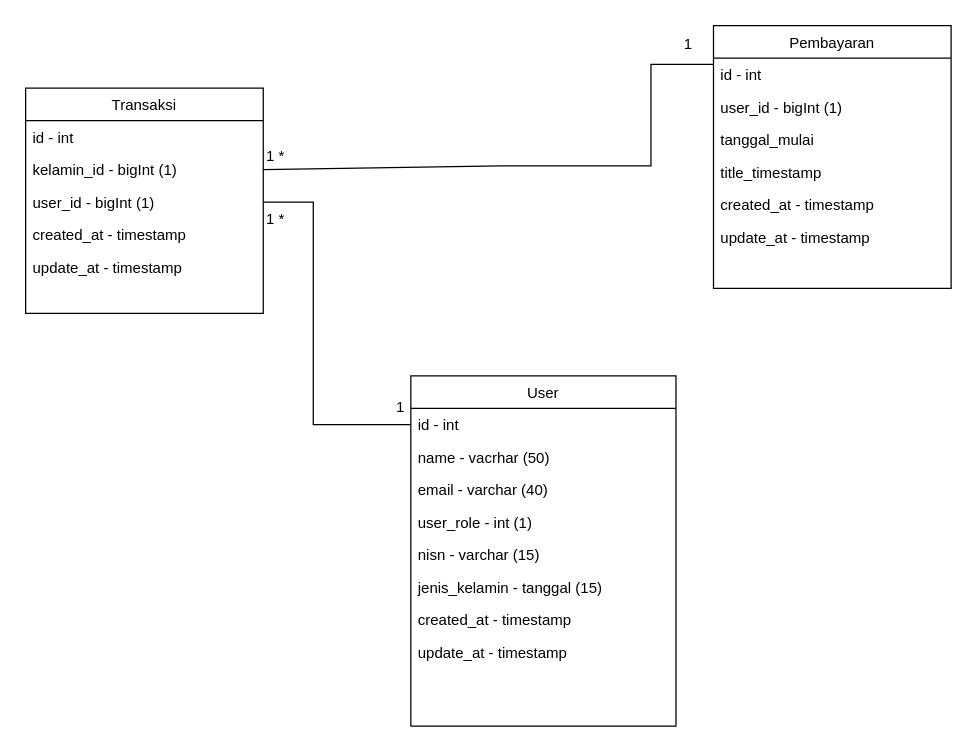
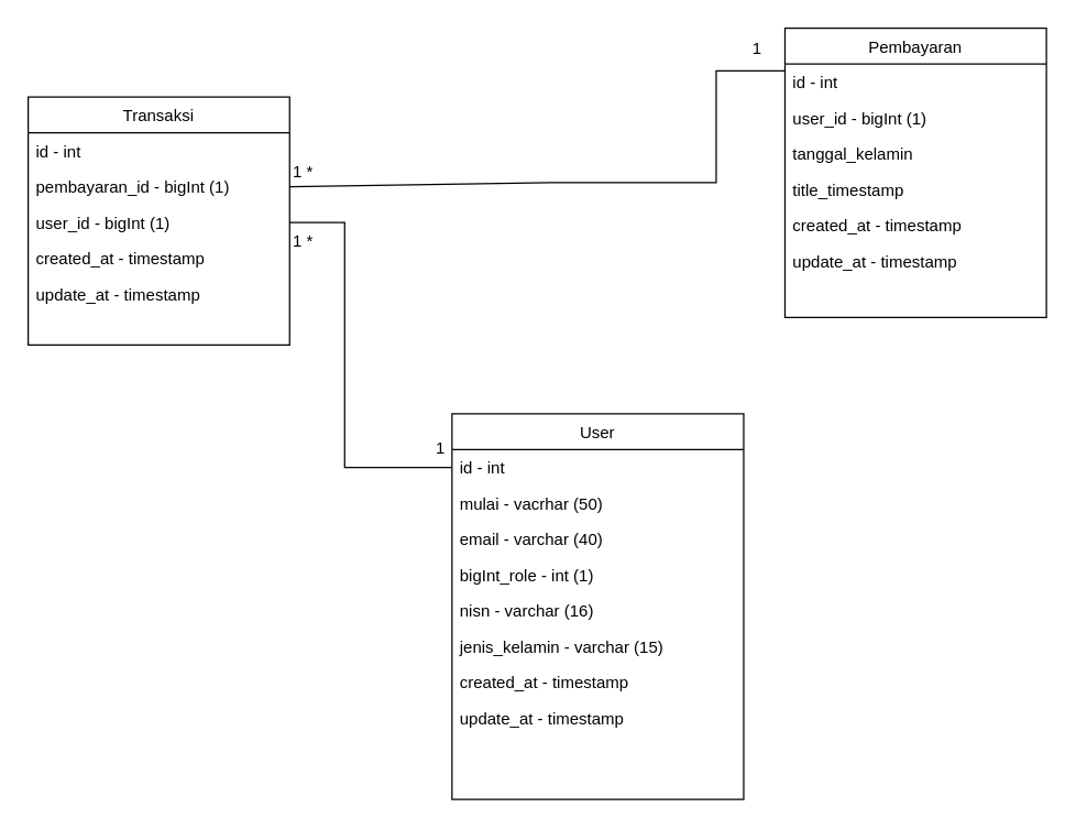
  <mxCell id="0" />
  <mxCell id="1" parent="0" />
  <mxCell id="2" value="User" style="swimlane;fontStyle=0;align=center;verticalAlign=top;childLayout=stackLayout;horizontal=1;startSize=26;horizontalStack=0;resizeParent=1;resizeLast=0;collapsible=1;marginBottom=0;rounded=0;shadow=0;strokeWidth=1;" parent="1" vertex="1"><mxGeometry x="328" y="300" width="212" height="280" as="geometry"><mxRectangle x="550" y="140" width="160" height="26" as="alternateBounds" /></mxGeometry></mxCell>
  <mxCell id="3" value="id - int" style="text;align=left;verticalAlign=top;spacingLeft=4;spacingRight=4;overflow=hidden;rotatable=0;points=[[0,0.5],[1,0.5]];portConstraint=eastwest;" vertex="1" parent="2"><mxGeometry y="26" width="212" height="26" as="geometry" /></mxCell>
- <mxCell id="4" value="name - vacrhar (50)" style="text;align=left;verticalAlign=top;spacingLeft=4;spacingRight=4;overflow=hidden;rotatable=0;points=[[0,0.5],[1,0.5]];portConstraint=eastwest;" parent="2" vertex="1"><mxGeometry y="52" width="212" height="26" as="geometry" /></mxCell>
+ <mxCell id="4" value="mulai - vacrhar (50)" style="text;align=left;verticalAlign=top;spacingLeft=4;spacingRight=4;overflow=hidden;rotatable=0;points=[[0,0.5],[1,0.5]];portConstraint=eastwest;" parent="2" vertex="1"><mxGeometry y="52" width="212" height="26" as="geometry" /></mxCell>
  <mxCell id="5" value="email - varchar (40)" style="text;align=left;verticalAlign=top;spacingLeft=4;spacingRight=4;overflow=hidden;rotatable=0;points=[[0,0.5],[1,0.5]];portConstraint=eastwest;rounded=0;shadow=0;html=0;" parent="2" vertex="1"><mxGeometry y="78" width="212" height="26" as="geometry" /></mxCell>
- <mxCell id="6" value="user_role - int (1)" style="text;align=left;verticalAlign=top;spacingLeft=4;spacingRight=4;overflow=hidden;rotatable=0;points=[[0,0.5],[1,0.5]];portConstraint=eastwest;rounded=0;shadow=0;html=0;" parent="2" vertex="1"><mxGeometry y="104" width="212" height="26" as="geometry" /></mxCell>
- <mxCell id="7" value="nisn - varchar (15)" style="text;align=left;verticalAlign=top;spacingLeft=4;spacingRight=4;overflow=hidden;rotatable=0;points=[[0,0.5],[1,0.5]];portConstraint=eastwest;rounded=0;shadow=0;html=0;" parent="2" vertex="1"><mxGeometry y="130" width="212" height="26" as="geometry" /></mxCell>
- <mxCell id="8" value="jenis_kelamin - tanggal (15)" style="text;align=left;verticalAlign=top;spacingLeft=4;spacingRight=4;overflow=hidden;rotatable=0;points=[[0,0.5],[1,0.5]];portConstraint=eastwest;rounded=0;shadow=0;html=0;" vertex="1" parent="2"><mxGeometry y="156" width="212" height="26" as="geometry" /></mxCell>
+ <mxCell id="6" value="bigInt_role - int (1)" style="text;align=left;verticalAlign=top;spacingLeft=4;spacingRight=4;overflow=hidden;rotatable=0;points=[[0,0.5],[1,0.5]];portConstraint=eastwest;rounded=0;shadow=0;html=0;" parent="2" vertex="1"><mxGeometry y="104" width="212" height="26" as="geometry" /></mxCell>
+ <mxCell id="7" value="nisn - varchar (16)" style="text;align=left;verticalAlign=top;spacingLeft=4;spacingRight=4;overflow=hidden;rotatable=0;points=[[0,0.5],[1,0.5]];portConstraint=eastwest;rounded=0;shadow=0;html=0;" parent="2" vertex="1"><mxGeometry y="130" width="212" height="26" as="geometry" /></mxCell>
+ <mxCell id="8" value="jenis_kelamin - varchar (15)" style="text;align=left;verticalAlign=top;spacingLeft=4;spacingRight=4;overflow=hidden;rotatable=0;points=[[0,0.5],[1,0.5]];portConstraint=eastwest;rounded=0;shadow=0;html=0;" vertex="1" parent="2"><mxGeometry y="156" width="212" height="26" as="geometry" /></mxCell>
  <mxCell id="9" value="created_at - timestamp" style="text;align=left;verticalAlign=top;spacingLeft=4;spacingRight=4;overflow=hidden;rotatable=0;points=[[0,0.5],[1,0.5]];portConstraint=eastwest;rounded=0;shadow=0;html=0;" vertex="1" parent="2"><mxGeometry y="182" width="212" height="26" as="geometry" /></mxCell>
  <mxCell id="10" value="update_at - timestamp" style="text;align=left;verticalAlign=top;spacingLeft=4;spacingRight=4;overflow=hidden;rotatable=0;points=[[0,0.5],[1,0.5]];portConstraint=eastwest;rounded=0;shadow=0;html=0;" vertex="1" parent="2"><mxGeometry y="208" width="212" height="26" as="geometry" /></mxCell>
  <mxCell id="11" value="Transaksi" style="swimlane;fontStyle=0;align=center;verticalAlign=top;childLayout=stackLayout;horizontal=1;startSize=26;horizontalStack=0;resizeParent=1;resizeLast=0;collapsible=1;marginBottom=0;rounded=0;shadow=0;strokeWidth=1;" vertex="1" parent="1"><mxGeometry x="20" y="70" width="190" height="180" as="geometry"><mxRectangle x="550" y="140" width="160" height="26" as="alternateBounds" /></mxGeometry></mxCell>
  <mxCell id="12" value="id - int" style="text;align=left;verticalAlign=top;spacingLeft=4;spacingRight=4;overflow=hidden;rotatable=0;points=[[0,0.5],[1,0.5]];portConstraint=eastwest;" vertex="1" parent="11"><mxGeometry y="26" width="190" height="26" as="geometry" /></mxCell>
- <mxCell id="13" value="kelamin_id - bigInt (1)" style="text;align=left;verticalAlign=top;spacingLeft=4;spacingRight=4;overflow=hidden;rotatable=0;points=[[0,0.5],[1,0.5]];portConstraint=eastwest;rounded=0;shadow=0;html=0;" vertex="1" parent="11"><mxGeometry y="52" width="190" height="26" as="geometry" /></mxCell>
+ <mxCell id="13" value="pembayaran_id - bigInt (1)" style="text;align=left;verticalAlign=top;spacingLeft=4;spacingRight=4;overflow=hidden;rotatable=0;points=[[0,0.5],[1,0.5]];portConstraint=eastwest;rounded=0;shadow=0;html=0;" vertex="1" parent="11"><mxGeometry y="52" width="190" height="26" as="geometry" /></mxCell>
  <mxCell id="14" value="user_id - bigInt (1)" style="text;align=left;verticalAlign=top;spacingLeft=4;spacingRight=4;overflow=hidden;rotatable=0;points=[[0,0.5],[1,0.5]];portConstraint=eastwest;" vertex="1" parent="11"><mxGeometry y="78" width="190" height="26" as="geometry" /></mxCell>
  <mxCell id="15" value="created_at - timestamp" style="text;align=left;verticalAlign=top;spacingLeft=4;spacingRight=4;overflow=hidden;rotatable=0;points=[[0,0.5],[1,0.5]];portConstraint=eastwest;rounded=0;shadow=0;html=0;" vertex="1" parent="11"><mxGeometry y="104" width="190" height="26" as="geometry" /></mxCell>
  <mxCell id="16" value="update_at - timestamp" style="text;align=left;verticalAlign=top;spacingLeft=4;spacingRight=4;overflow=hidden;rotatable=0;points=[[0,0.5],[1,0.5]];portConstraint=eastwest;rounded=0;shadow=0;html=0;" vertex="1" parent="11"><mxGeometry y="130" width="190" height="26" as="geometry" /></mxCell>
  <mxCell id="17" value="Pembayaran" style="swimlane;fontStyle=0;align=center;verticalAlign=top;childLayout=stackLayout;horizontal=1;startSize=26;horizontalStack=0;resizeParent=1;resizeLast=0;collapsible=1;marginBottom=0;rounded=0;shadow=0;strokeWidth=1;" vertex="1" parent="1"><mxGeometry x="570" y="20" width="190" height="210" as="geometry"><mxRectangle x="550" y="140" width="160" height="26" as="alternateBounds" /></mxGeometry></mxCell>
  <mxCell id="18" value="id - int" style="text;align=left;verticalAlign=top;spacingLeft=4;spacingRight=4;overflow=hidden;rotatable=0;points=[[0,0.5],[1,0.5]];portConstraint=eastwest;" vertex="1" parent="17"><mxGeometry y="26" width="190" height="26" as="geometry" /></mxCell>
  <mxCell id="19" value="user_id - bigInt (1)" style="text;align=left;verticalAlign=top;spacingLeft=4;spacingRight=4;overflow=hidden;rotatable=0;points=[[0,0.5],[1,0.5]];portConstraint=eastwest;" vertex="1" parent="17"><mxGeometry y="52" width="190" height="26" as="geometry" /></mxCell>
- <mxCell id="20" value="tanggal_mulai" style="text;align=left;verticalAlign=top;spacingLeft=4;spacingRight=4;overflow=hidden;rotatable=0;points=[[0,0.5],[1,0.5]];portConstraint=eastwest;rounded=0;shadow=0;html=0;" vertex="1" parent="17"><mxGeometry y="78" width="190" height="26" as="geometry" /></mxCell>
+ <mxCell id="20" value="tanggal_kelamin" style="text;align=left;verticalAlign=top;spacingLeft=4;spacingRight=4;overflow=hidden;rotatable=0;points=[[0,0.5],[1,0.5]];portConstraint=eastwest;rounded=0;shadow=0;html=0;" vertex="1" parent="17"><mxGeometry y="78" width="190" height="26" as="geometry" /></mxCell>
  <mxCell id="21" value="title_timestamp" style="text;align=left;verticalAlign=top;spacingLeft=4;spacingRight=4;overflow=hidden;rotatable=0;points=[[0,0.5],[1,0.5]];portConstraint=eastwest;rounded=0;shadow=0;html=0;" vertex="1" parent="17"><mxGeometry y="104" width="190" height="26" as="geometry" /></mxCell>
  <mxCell id="22" value="created_at - timestamp" style="text;align=left;verticalAlign=top;spacingLeft=4;spacingRight=4;overflow=hidden;rotatable=0;points=[[0,0.5],[1,0.5]];portConstraint=eastwest;rounded=0;shadow=0;html=0;" vertex="1" parent="17"><mxGeometry y="130" width="190" height="26" as="geometry" /></mxCell>
  <mxCell id="23" value="update_at - timestamp" style="text;align=left;verticalAlign=top;spacingLeft=4;spacingRight=4;overflow=hidden;rotatable=0;points=[[0,0.5],[1,0.5]];portConstraint=eastwest;rounded=0;shadow=0;html=0;" vertex="1" parent="17"><mxGeometry y="156" width="190" height="26" as="geometry" /></mxCell>
  <mxCell id="24" value="" style="endArrow=none;html=1;rounded=0;exitX=1;exitY=0.5;exitDx=0;exitDy=0;entryX=0;entryY=0.5;entryDx=0;entryDy=0;" edge="1" parent="1" source="14" target="3"><mxGeometry width="50" height="50" relative="1" as="geometry"><mxPoint x="50" y="370" as="sourcePoint" /><mxPoint x="280" y="370" as="targetPoint" /><Array as="points"><mxPoint x="250" y="161" /><mxPoint x="250" y="339" /></Array></mxGeometry></mxCell>
  <mxCell id="25" value="" style="endArrow=none;html=1;rounded=0;exitX=1;exitY=0.5;exitDx=0;exitDy=0;entryX=0;entryY=0.5;entryDx=0;entryDy=0;" edge="1" parent="1" source="13"><mxGeometry width="50" height="50" relative="1" as="geometry"><mxPoint x="210" y="127" as="sourcePoint" /><mxPoint x="570" y="51" as="targetPoint" /><Array as="points"><mxPoint x="400" y="132" /><mxPoint x="520" y="132" /><mxPoint x="520" y="51" /></Array></mxGeometry></mxCell>
  <mxCell id="26" value="1" style="text;html=1;strokeColor=none;fillColor=none;align=center;verticalAlign=middle;whiteSpace=wrap;rounded=0;" vertex="1" parent="1"><mxGeometry x="520" y="20" width="60" height="30" as="geometry" /></mxCell>
  <mxCell id="27" value="1 *" style="text;html=1;strokeColor=none;fillColor=none;align=center;verticalAlign=middle;whiteSpace=wrap;rounded=0;" vertex="1" parent="1"><mxGeometry x="190" y="110" width="60" height="30" as="geometry" /></mxCell>
  <mxCell id="28" value="1" style="text;html=1;strokeColor=none;fillColor=none;align=center;verticalAlign=middle;whiteSpace=wrap;rounded=0;" vertex="1" parent="1"><mxGeometry x="290" y="310" width="60" height="30" as="geometry" /></mxCell>
  <mxCell id="29" value="1 *" style="text;html=1;strokeColor=none;fillColor=none;align=center;verticalAlign=middle;whiteSpace=wrap;rounded=0;" vertex="1" parent="1"><mxGeometry x="190" y="160" width="60" height="30" as="geometry" /></mxCell>
